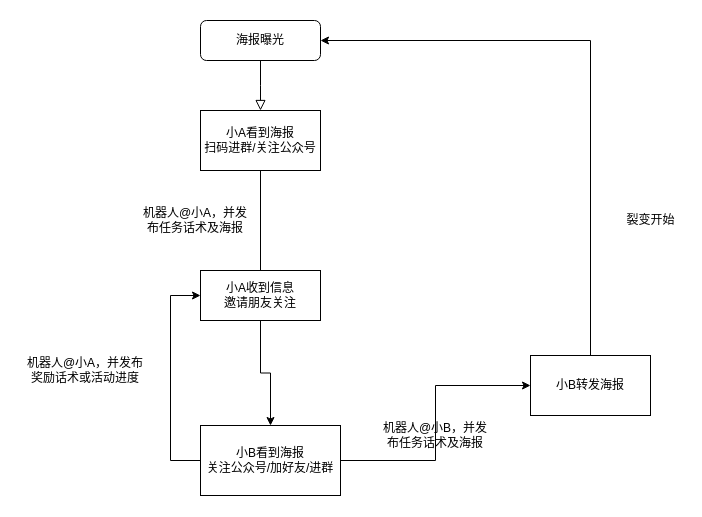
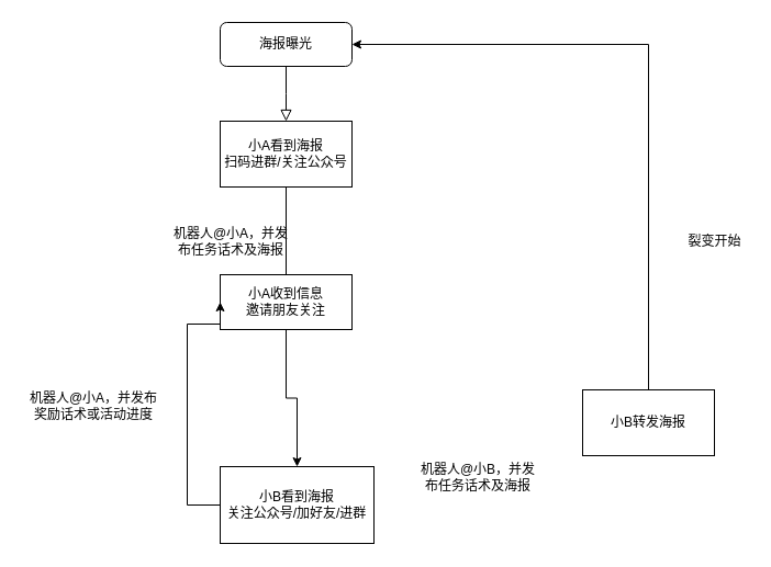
  <mxCell id="0" />
  <mxCell id="1" parent="0" />
  <mxCell id="2" value="" style="rounded=0;html=1;jettySize=auto;orthogonalLoop=1;fontSize=11;endArrow=block;endFill=0;endSize=8;strokeWidth=1;shadow=0;labelBackgroundColor=none;edgeStyle=orthogonalEdgeStyle;" parent="1" source="3" edge="1"><mxGeometry relative="1" as="geometry"><mxPoint x="260" y="110" as="targetPoint" /></mxGeometry></mxCell>
  <mxCell id="3" value="海报曝光" style="rounded=1;whiteSpace=wrap;html=1;fontSize=12;glass=0;strokeWidth=1;shadow=0;" parent="1" vertex="1"><mxGeometry x="200" y="20" width="120" height="40" as="geometry" /></mxCell>
  <mxCell id="4" style="edgeStyle=orthogonalEdgeStyle;rounded=0;orthogonalLoop=1;jettySize=auto;html=1;exitX=0.5;exitY=1;exitDx=0;exitDy=0;endArrow=none;" edge="1" parent="1" source="5" target="7"><mxGeometry relative="1" as="geometry" /></mxCell>
  <mxCell id="5" value="小A看到海报&lt;br&gt;扫码进群/关注公众号" style="rounded=0;whiteSpace=wrap;html=1;" vertex="1" parent="1"><mxGeometry x="200" y="110" width="120" height="60" as="geometry" /></mxCell>
  <mxCell id="6" style="edgeStyle=orthogonalEdgeStyle;rounded=0;orthogonalLoop=1;jettySize=auto;html=1;" edge="1" parent="1" source="7" target="11"><mxGeometry relative="1" as="geometry" /></mxCell>
- <mxCell id="7" value="小A收到信息&lt;br&gt;邀请朋友关注" style="rounded=0;whiteSpace=wrap;html=1;" vertex="1" parent="1"><mxGeometry x="200" y="270" width="120" height="50" as="geometry" /></mxCell>
- <mxCell id="8" value="机器人@小A，并发布任务话术及海报" style="text;html=1;strokeColor=none;fillColor=none;align=center;verticalAlign=middle;whiteSpace=wrap;rounded=0;" vertex="1" parent="1"><mxGeometry x="140" y="210" width="110" height="20" as="geometry" /></mxCell>
- <mxCell id="9" style="edgeStyle=orthogonalEdgeStyle;rounded=0;orthogonalLoop=1;jettySize=auto;html=1;entryX=0;entryY=0.5;entryDx=0;entryDy=0;" edge="1" parent="1" source="11" target="13"><mxGeometry relative="1" as="geometry" /></mxCell>
+ <mxCell id="7" value="小A收到信息&lt;br&gt;邀请朋友关注" style="rounded=0;whiteSpace=wrap;html=1;" vertex="1" parent="1"><mxGeometry x="200" y="250" width="120" height="50" as="geometry" /></mxCell>
+ <mxCell id="8" value="机器人@小A，并发布任务话术及海报" style="text;html=1;strokeColor=none;fillColor=none;align=center;verticalAlign=middle;whiteSpace=wrap;rounded=0;" vertex="1" parent="1"><mxGeometry x="155" y="210" width="110" height="20" as="geometry" /></mxCell>
  <mxCell id="10" style="edgeStyle=orthogonalEdgeStyle;rounded=0;orthogonalLoop=1;jettySize=auto;html=1;entryX=0;entryY=0.5;entryDx=0;entryDy=0;" edge="1" parent="1" source="11" target="7"><mxGeometry relative="1" as="geometry"><Array as="points"><mxPoint x="170" y="460" /><mxPoint x="170" y="295" /></Array></mxGeometry></mxCell>
  <mxCell id="11" value="小B看到海报&lt;br&gt;关注公众号/加好友/进群" style="rounded=0;whiteSpace=wrap;html=1;" vertex="1" parent="1"><mxGeometry x="200" y="425" width="140" height="70" as="geometry" /></mxCell>
  <mxCell id="12" style="edgeStyle=orthogonalEdgeStyle;rounded=0;orthogonalLoop=1;jettySize=auto;html=1;entryX=1;entryY=0.5;entryDx=0;entryDy=0;" edge="1" parent="1" source="13" target="3"><mxGeometry relative="1" as="geometry"><Array as="points"><mxPoint x="590" y="40" /></Array></mxGeometry></mxCell>
  <mxCell id="13" value="小B转发海报" style="rounded=0;whiteSpace=wrap;html=1;" vertex="1" parent="1"><mxGeometry x="530" y="355" width="120" height="60" as="geometry" /></mxCell>
  <mxCell id="14" value="机器人@小B，并发布任务话术及海报" style="text;html=1;strokeColor=none;fillColor=none;align=center;verticalAlign=middle;whiteSpace=wrap;rounded=0;" vertex="1" parent="1"><mxGeometry x="380" y="425" width="110" height="20" as="geometry" /></mxCell>
  <mxCell id="15" value="机器人@小A，并发布奖励话术或活动进度" style="text;html=1;strokeColor=none;fillColor=none;align=center;verticalAlign=middle;whiteSpace=wrap;rounded=0;" vertex="1" parent="1"><mxGeometry x="20" y="350" width="130" height="40" as="geometry" /></mxCell>
  <mxCell id="16" value="裂变开始" style="text;html=1;align=center;verticalAlign=middle;resizable=0;points=[];autosize=1;" vertex="1" parent="1"><mxGeometry x="620" y="210" width="60" height="20" as="geometry" /></mxCell>
